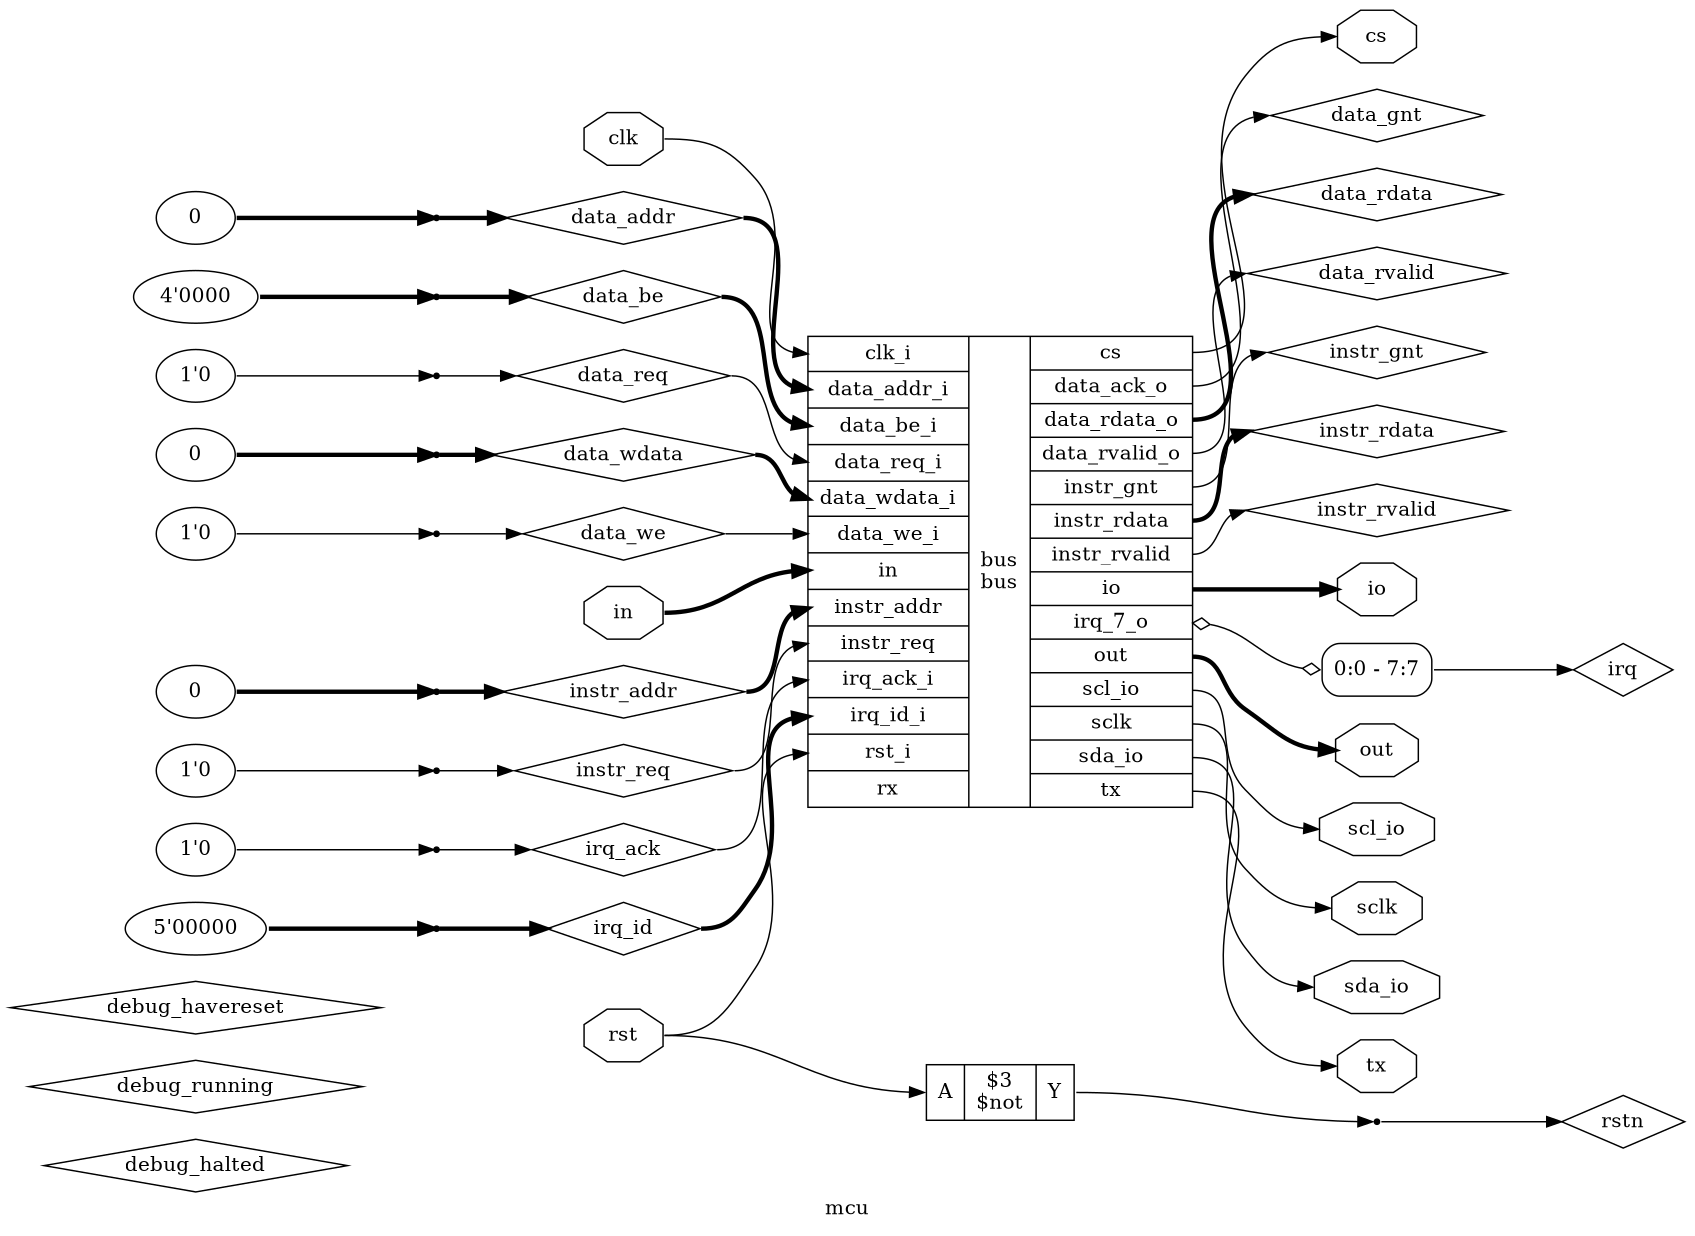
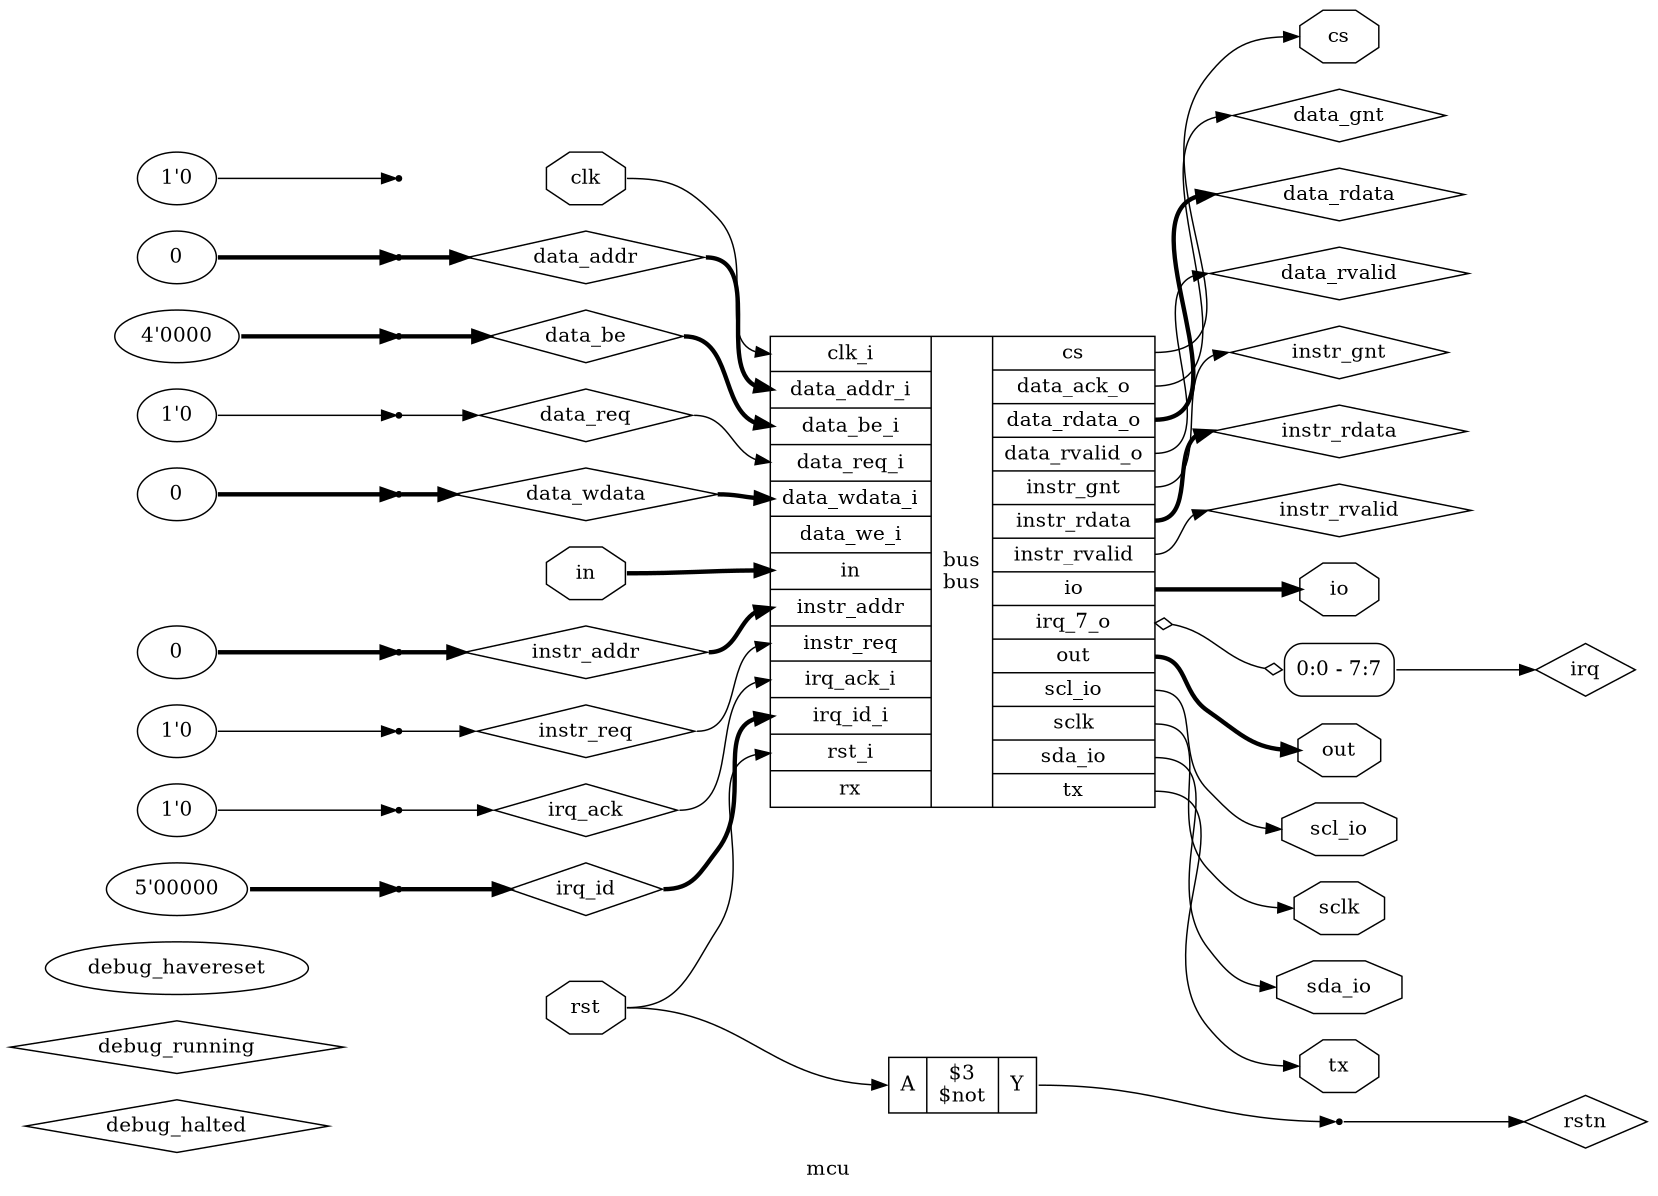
  digraph {
    label=mcu
    rankdir=LR
    remincross=true
    node [color=black fontcolor=black shape=diamond]
    edge [color=black fontcolor=black headport=w tailport=e]
    n1 [label=debug_halted]
    n2 [label=debug_running]
-   n3 [label=debug_havereset]
+   n3 [label=debug_havereset shape=ellipse]
    n4 [label=irq_id]
    n5 [label="{{<p33> clk_i|<p34> data_addr_i|<p35> data_be_i|<p36> data_req_i|<p37> data_wdata_i|<p38> data_we_i|<p23> in|<p17> instr_addr|<p20> instr_req|<p39> irq_ack_i|<p40> irq_id_i|<p41> rst_i|<p30> rx}|bus\nbus|{<p25> cs|<p42> data_ack_o|<p43> data_rdata_o|<p44> data_rvalid_o|<p19> instr_gnt|<p16> instr_rdata|<p18> instr_rvalid|<p24> io|<p45> irq_7_o|<p22> out|<p27> scl_io|<p26> sclk|<p28> sda_io|<p29> tx}}" shape=record color="" fontcolor=""]
    n6 [label=data_rdata]
    n7 [label=data_rvalid]
    n8 [label=data_gnt]
    n9 [label=instr_rdata]
    n10 [label=instr_rvalid]
    n11 [label=instr_gnt]
    n12 [label=out shape=octagon]
    n13 [label=io shape=octagon]
    n14 [label=cs shape=octagon]
    n15 [label=sclk shape=octagon]
    n16 [label=scl_io shape=octagon]
    n17 [label=sda_io shape=octagon]
    n18 [label=tx shape=octagon]
    n19 [label="<s0> 0:0 - 7:7 " shape=record style=rounded]
    n20 [label=irq_ack]
    n21 [label=irq]
    n22 [label=data_wdata]
    n23 [label=data_addr]
    n24 [label=data_be]
-   n25 [label=data_we]
    n26 [label=data_req]
    n27 [label=instr_addr]
    n28 [label=instr_req]
    n29 [label=rstn]
    n30 [label=in shape=octagon]
    n31 [label=clk shape=octagon]
    n32 [label=rst shape=octagon]
    n33 [label="{{<p47> A}|$3\n$not|{<p48> Y}}" shape=record color="" fontcolor=""]
    x1 [shape=point color="" fontcolor=""]
    n35 [label="1'0" color="" fontcolor="" shape=""]
    x3 [shape=point color="" fontcolor=""]
    n37 [label=0 color="" fontcolor="" shape=""]
    x5 [shape=point color="" fontcolor=""]
    n39 [label="1'0" color="" fontcolor="" shape=""]
    x7 [shape=point color="" fontcolor=""]
    n41 [label="1'0" color="" fontcolor="" shape=""]
    x9 [shape=point color="" fontcolor=""]
    n43 [label="4'0000" color="" fontcolor="" shape=""]
    x11 [shape=point color="" fontcolor=""]
    n45 [label=0 color="" fontcolor="" shape=""]
    x13 [shape=point color="" fontcolor=""]
    n47 [label=0 color="" fontcolor="" shape=""]
    x15 [shape=point color="" fontcolor=""]
    n49 [label="1'0" color="" fontcolor="" shape=""]
    x17 [shape=point color="" fontcolor=""]
    n51 [label="5'00000" color="" fontcolor="" shape=""]
    x19 [shape=point color="" fontcolor=""]
    n4 -> n5 [headport="p40:w" style="setlinewidth(3)"]
    n5 -> n6 [style="setlinewidth(3)" tailport="p43:e"]
    n5 -> n7 [tailport="p44:e"]
    n5 -> n8 [tailport="p42:e"]
    n5 -> n9 [style="setlinewidth(3)" tailport="p16:e"]
    n5 -> n10 [tailport="p18:e"]
    n5 -> n11 [tailport="p19:e"]
    n5 -> n12 [style="setlinewidth(3)" tailport="p22:e"]
    n5 -> n13 [style="setlinewidth(3)" tailport="p24:e"]
    n5 -> n14 [tailport="p25:e"]
    n5 -> n15 [tailport="p26:e"]
    n5 -> n16 [tailport="p27:e"]
    n5 -> n17 [tailport="p28:e"]
    n5 -> n18 [tailport="p29:e"]
    n5 -> n19 [arrowhead=odiamond arrowtail=odiamond dir=both tailport="p45:e"]
    n19 -> n21 [tailport="s0:e"]
    n20 -> n5 [headport="p39:w"]
    n22 -> n5 [headport="p37:w" style="setlinewidth(3)"]
    n23 -> n5 [headport="p34:w" style="setlinewidth(3)"]
    n24 -> n5 [headport="p35:w" style="setlinewidth(3)"]
-   n25 -> n5 [headport="p38:w"]
    n26 -> n5 [headport="p36:w"]
    n27 -> n5 [headport="p17:w" style="setlinewidth(3)"]
    n28 -> n5 [headport="p20:w"]
    n30 -> n5 [headport="p23:w" style="setlinewidth(3)"]
    n31 -> n5 [headport="p33:w"]
    n32 -> n5 [headport="p41:w"]
    n32 -> n33 [headport="p47:w"]
    n33 -> x1 [tailport="p48:e"]
    x1 -> n29
    n35 -> x3
    x3 -> n28
    n37 -> x5 [style="setlinewidth(3)"]
    x5 -> n27 [style="setlinewidth(3)"]
    n39 -> x7
    x7 -> n26
    n41 -> x9
-   x9 -> n25
    n43 -> x11 [style="setlinewidth(3)"]
    x11 -> n24 [style="setlinewidth(3)"]
    n45 -> x13 [style="setlinewidth(3)"]
    x13 -> n23 [style="setlinewidth(3)"]
    n47 -> x15 [style="setlinewidth(3)"]
    x15 -> n22 [style="setlinewidth(3)"]
    n49 -> x17
    x17 -> n20
    n51 -> x19 [style="setlinewidth(3)"]
    x19 -> n4 [style="setlinewidth(3)"]
  }
